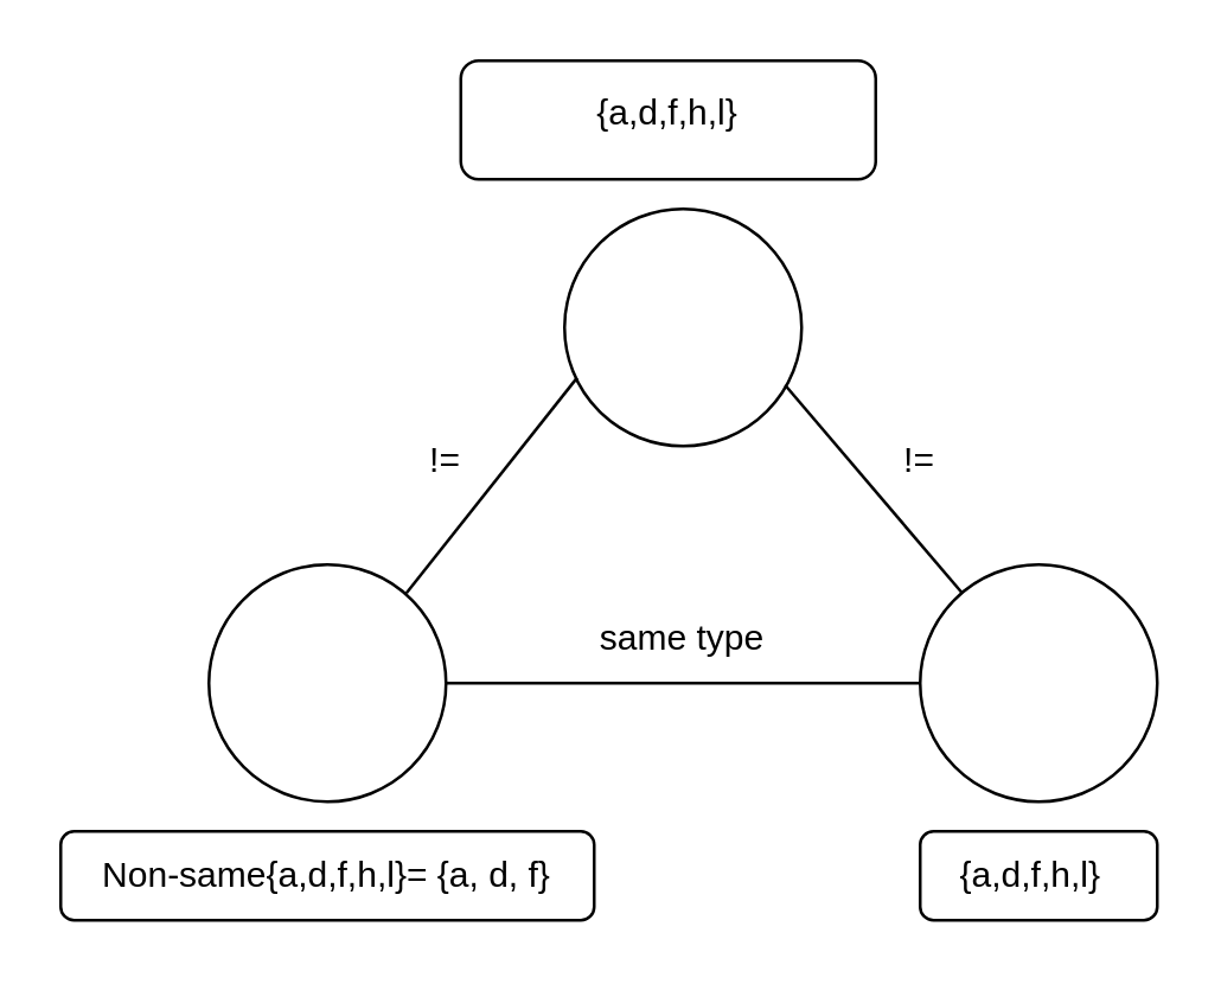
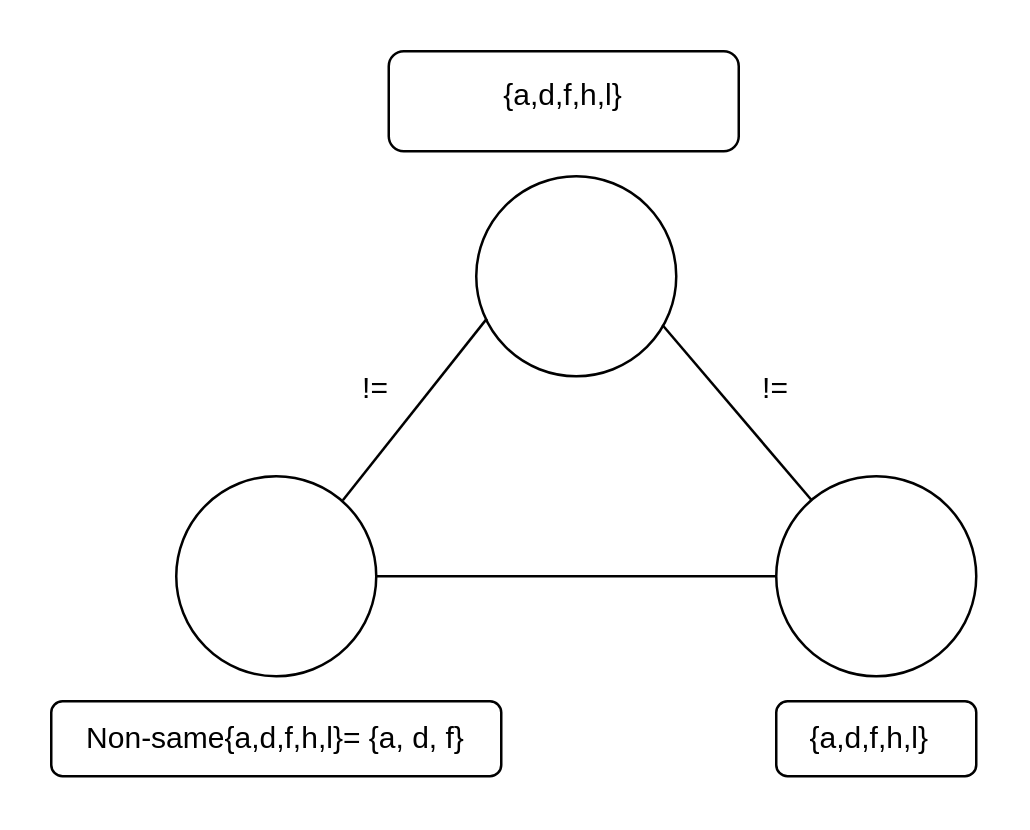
  <mxCell id="0" />
  <mxCell id="1" parent="0" />
  <mxCell id="2" value="" style="ellipse;whiteSpace=wrap;html=1;aspect=fixed;" vertex="1" parent="1"><mxGeometry x="70" y="190" width="80" height="80" as="geometry" /></mxCell>
  <mxCell id="3" value="" style="ellipse;whiteSpace=wrap;html=1;aspect=fixed;" vertex="1" parent="1"><mxGeometry x="190" y="70" width="80" height="80" as="geometry" /></mxCell>
  <mxCell id="4" value="" style="ellipse;whiteSpace=wrap;html=1;aspect=fixed;" vertex="1" parent="1"><mxGeometry x="310" y="190" width="80" height="80" as="geometry" /></mxCell>
  <mxCell id="5" value="" style="endArrow=none;html=1;rounded=0;entryX=0.053;entryY=0.712;entryDx=0;entryDy=0;exitX=0.833;exitY=0.12;exitDx=0;exitDy=0;exitPerimeter=0;entryPerimeter=0;" edge="1" parent="1" source="2" target="3"><mxGeometry width="50" height="50" relative="1" as="geometry"><mxPoint x="140" y="200" as="sourcePoint" /><mxPoint x="190" y="150" as="targetPoint" /></mxGeometry></mxCell>
  <mxCell id="6" value="" style="endArrow=none;html=1;rounded=0;exitX=0.931;exitY=0.744;exitDx=0;exitDy=0;exitPerimeter=0;" edge="1" parent="1" source="3" target="4"><mxGeometry width="50" height="50" relative="1" as="geometry"><mxPoint x="260" y="130" as="sourcePoint" /><mxPoint x="320" y="230" as="targetPoint" /></mxGeometry></mxCell>
  <mxCell id="7" value="" style="endArrow=none;html=1;rounded=0;entryX=0;entryY=0.5;entryDx=0;entryDy=0;exitX=1;exitY=0.5;exitDx=0;exitDy=0;" edge="1" parent="1" source="2" target="4"><mxGeometry width="50" height="50" relative="1" as="geometry"><mxPoint x="190" y="210" as="sourcePoint" /><mxPoint x="240" y="160" as="targetPoint" /></mxGeometry></mxCell>
- <mxCell id="8" value="same type" style="text;html=1;strokeColor=none;fillColor=none;align=center;verticalAlign=middle;whiteSpace=wrap;rounded=0;" vertex="1" parent="1"><mxGeometry x="200" y="200" width="60" height="30" as="geometry" /></mxCell>
  <mxCell id="9" value="!=" style="text;html=1;strokeColor=none;fillColor=none;align=center;verticalAlign=middle;whiteSpace=wrap;rounded=0;" vertex="1" parent="1"><mxGeometry x="280" y="140" width="60" height="30" as="geometry" /></mxCell>
  <mxCell id="10" value="!=" style="text;html=1;strokeColor=none;fillColor=none;align=center;verticalAlign=middle;whiteSpace=wrap;rounded=0;" vertex="1" parent="1"><mxGeometry x="120" y="140" width="60" height="30" as="geometry" /></mxCell>
  <mxCell id="11" value="" style="rounded=1;whiteSpace=wrap;html=1;" vertex="1" parent="1"><mxGeometry x="155" y="20" width="140" height="40" as="geometry" /></mxCell>
  <mxCell id="12" value="&lt;div&gt;{a,d,f,h,l}&lt;/div&gt;&lt;div&gt;&lt;br&gt;&lt;/div&gt;" style="text;html=1;strokeColor=none;fillColor=none;align=center;verticalAlign=middle;whiteSpace=wrap;rounded=0;" vertex="1" parent="1"><mxGeometry x="140" y="30" width="170" height="30" as="geometry" /></mxCell>
  <mxCell id="13" value="" style="rounded=1;whiteSpace=wrap;html=1;" vertex="1" parent="1"><mxGeometry x="20" y="280" width="180" height="30" as="geometry" /></mxCell>
  <mxCell id="14" value="Non-same{a,d,f,h,l}= {a, d, f}" style="text;html=1;strokeColor=none;fillColor=none;align=center;verticalAlign=middle;whiteSpace=wrap;rounded=0;" vertex="1" parent="1"><mxGeometry x="25" y="280" width="170" height="30" as="geometry" /></mxCell>
  <mxCell id="15" value="" style="rounded=1;whiteSpace=wrap;html=1;" vertex="1" parent="1"><mxGeometry x="310" y="280" width="80" height="30" as="geometry" /></mxCell>
  <mxCell id="16" value="{a,d,f,h,l}" style="text;html=1;strokeColor=none;fillColor=none;align=center;verticalAlign=middle;whiteSpace=wrap;rounded=0;" vertex="1" parent="1"><mxGeometry x="315" y="280" width="65" height="30" as="geometry" /></mxCell>
